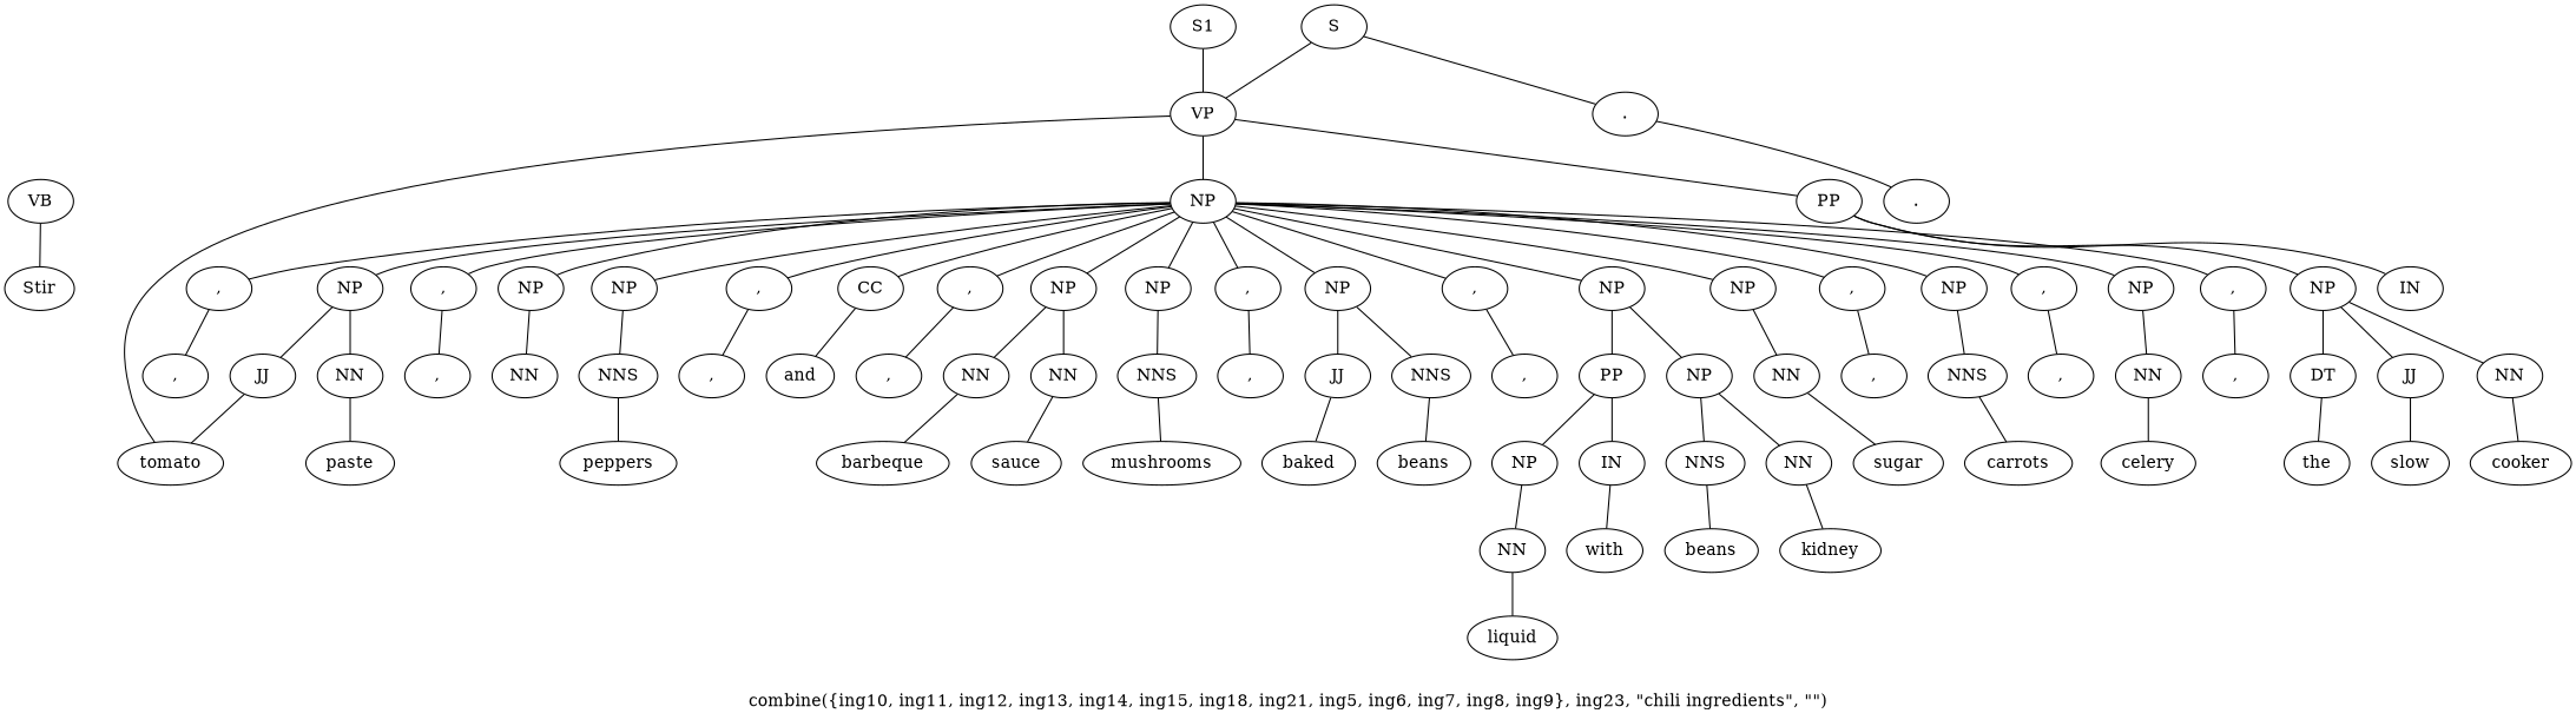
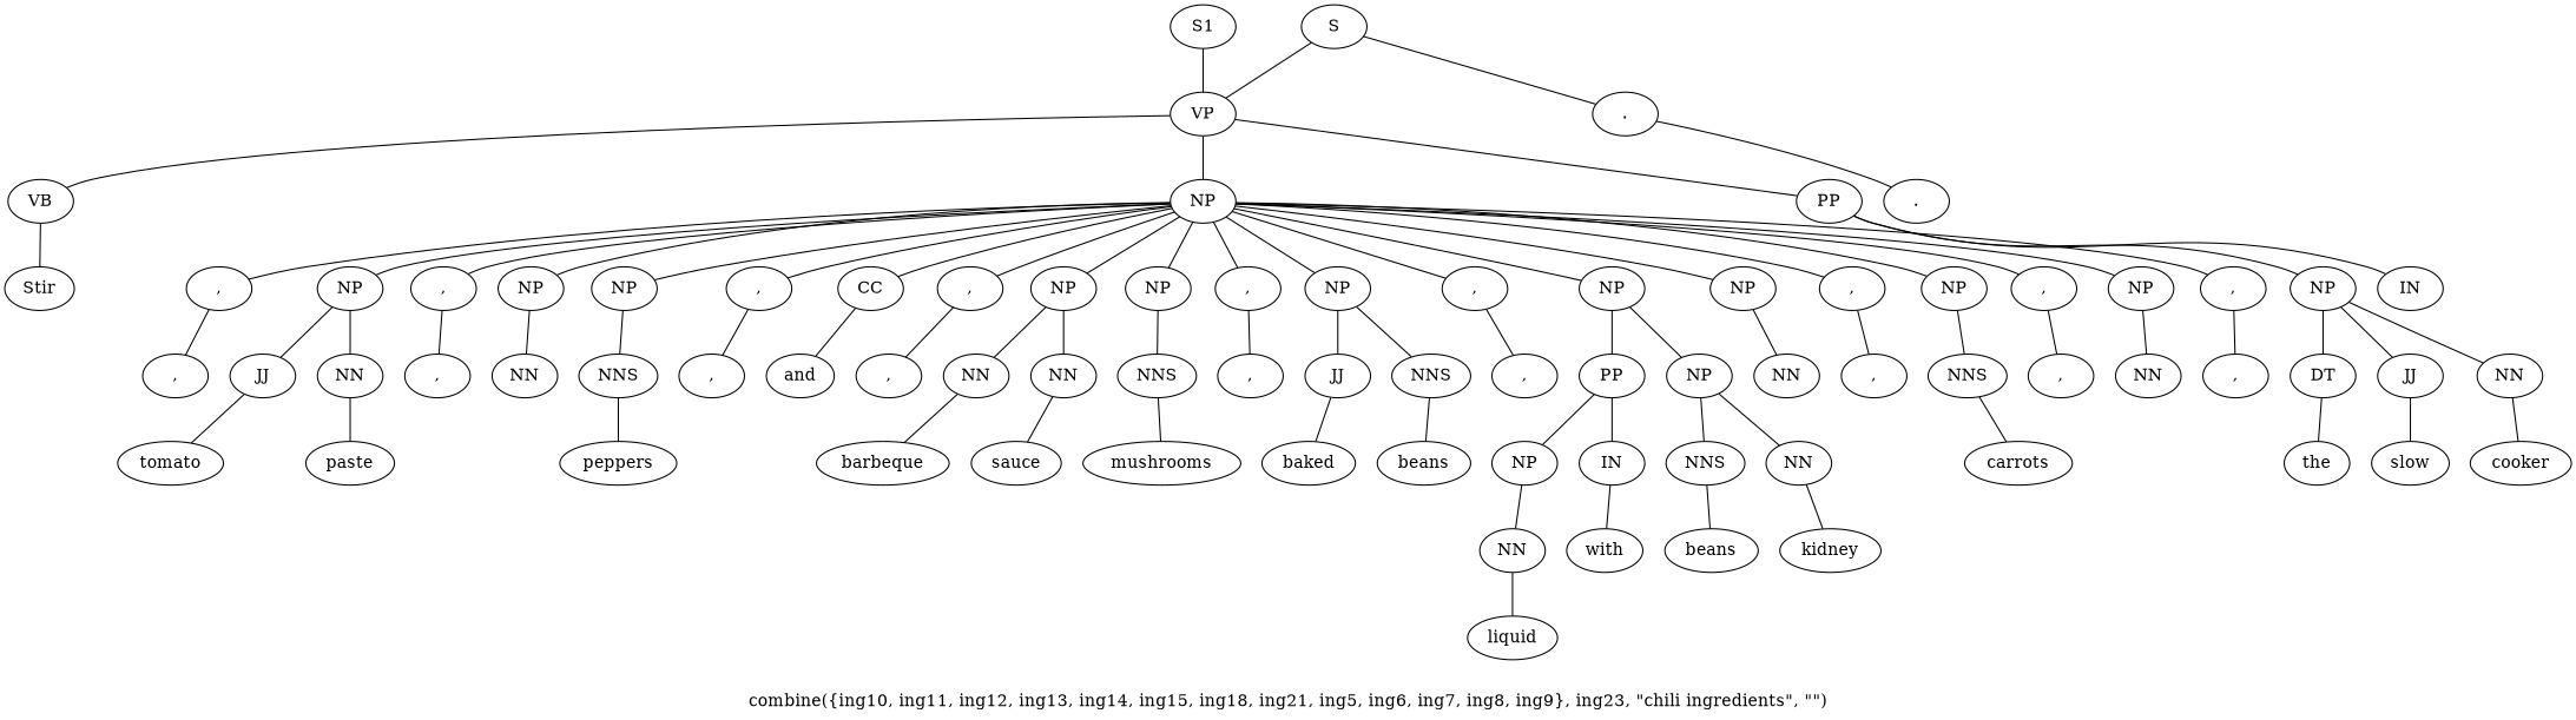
  graph {
    label="combine({ing10, ing11, ing12, ing13, ing14, ing15, ing18, ing21, ing5, ing6, ing7, ing8, ing9}, ing23, \"chili ingredients\", \"\")"
    n1 [label=S1]
    n2 [label=VP]
    n3 [label=S]
    n4 [label="."]
    n5 [label=VB]
    n6 [label=NP]
    n7 [label=PP]
    n8 [label="."]
    n9 [label=Stir]
    n10 [label=NP]
    n11 [label=","]
    n12 [label=NP]
    n13 [label=","]
    n14 [label=NP]
    n15 [label=","]
    n16 [label=NP]
    n17 [label=","]
    n18 [label=NP]
    n19 [label=","]
    n20 [label=NP]
    n21 [label=","]
    n22 [label=NP]
    n23 [label=","]
    n24 [label=NP]
    n25 [label=","]
    n26 [label=NP]
    n27 [label=","]
    n28 [label=CC]
    n29 [label=NP]
    n30 [label=IN]
    n31 [label=NP]
    n32 [label=NNS]
    n33 [label=","]
    n34 [label=JJ]
    n35 [label=NNS]
    n36 [label=","]
    n37 [label=NP]
    n38 [label=PP]
    n39 [label=","]
    n40 [label=JJ]
    n41 [label=NN]
    n42 [label=","]
    n43 [label=NN]
    n44 [label=","]
    n45 [label=NNS]
    n46 [label=","]
    n47 [label=NN]
    n48 [label=","]
    n49 [label=NNS]
    n50 [label=","]
    n51 [label=NN]
    n52 [label=","]
    n53 [label=and]
    n54 [label=NN]
    n55 [label=NN]
    n56 [label=mushrooms]
    n57 [label=baked]
    n58 [label=beans]
    n59 [label=NN]
    n60 [label=NNS]
    n61 [label=IN]
    n62 [label=NP]
    n63 [label=kidney]
    n64 [label=beans]
    n65 [label=with]
    n66 [label=NN]
    n67 [label=liquid]
    n68 [label=tomato]
    n69 [label=paste]
-   n70 [label=sugar]
    n71 [label=carrots]
-   n72 [label=celery]
    n73 [label=peppers]
    n74 [label=barbeque]
    n75 [label=sauce]
    n76 [label=DT]
    n77 [label=JJ]
    n78 [label=NN]
    n79 [label=the]
    n80 [label=slow]
    n81 [label=cooker]
    n1 -- n2
-   n2 -- n68
+   n2 -- n5
    n2 -- n6
    n2 -- n7
    n3 -- n2
    n3 -- n4
    n4 -- n8
    n5 -- n9
    n6 -- n10
    n6 -- n11
    n6 -- n12
    n6 -- n13
    n6 -- n14
    n6 -- n15
    n6 -- n16
    n6 -- n17
    n6 -- n18
    n6 -- n19
    n6 -- n20
    n6 -- n21
    n6 -- n22
    n6 -- n23
    n6 -- n24
    n6 -- n25
    n6 -- n26
    n6 -- n27
    n6 -- n28
    n6 -- n29
    n7 -- n30
    n7 -- n31
    n10 -- n32
    n11 -- n33
    n12 -- n34
    n12 -- n35
    n13 -- n36
    n14 -- n37
    n14 -- n38
    n15 -- n39
    n16 -- n40
    n16 -- n41
    n17 -- n42
    n18 -- n43
    n19 -- n44
    n20 -- n45
    n21 -- n46
    n22 -- n47
    n23 -- n48
    n24 -- n49
    n25 -- n50
    n26 -- n51
    n27 -- n52
    n28 -- n53
    n29 -- n54
    n29 -- n55
    n31 -- n76
    n31 -- n77
    n31 -- n78
    n32 -- n56
    n34 -- n57
    n35 -- n58
    n37 -- n59
    n37 -- n60
    n38 -- n61
    n38 -- n62
    n40 -- n68
    n41 -- n69
-   n43 -- n70
    n45 -- n71
-   n47 -- n72
    n49 -- n73
    n54 -- n74
    n55 -- n75
    n59 -- n63
    n60 -- n64
    n61 -- n65
    n62 -- n66
    n66 -- n67
    n76 -- n79
    n77 -- n80
    n78 -- n81
  }
